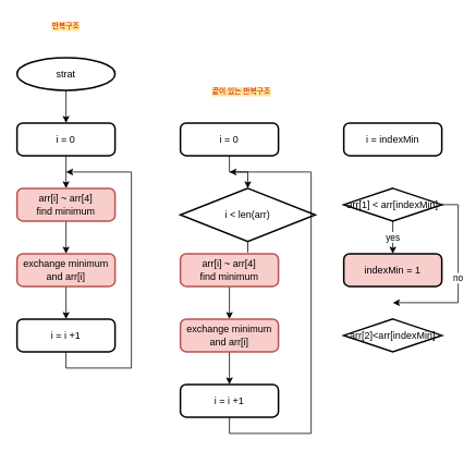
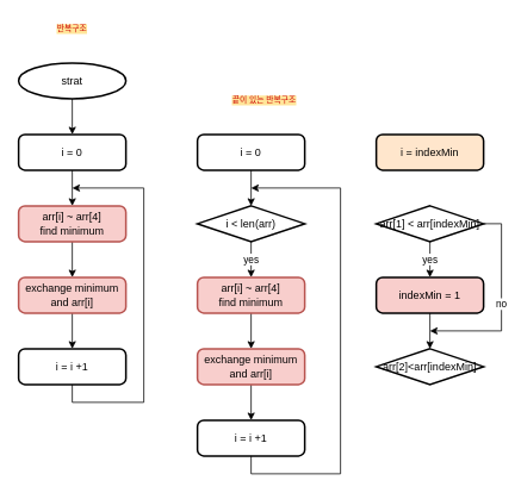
  <mxCell id="0" />
  <mxCell id="1" parent="0" />
  <mxCell id="2" value="" style="edgeStyle=orthogonalEdgeStyle;rounded=0;orthogonalLoop=1;jettySize=auto;html=1;" edge="1" parent="1" source="3" target="15"><mxGeometry relative="1" as="geometry" /></mxCell>
  <mxCell id="3" value="strat" style="strokeWidth=2;html=1;shape=mxgraph.flowchart.start_1;whiteSpace=wrap;" parent="1" vertex="1"><mxGeometry x="20" y="70" width="120" height="40" as="geometry" /></mxCell>
  <mxCell id="4" value="" style="edgeStyle=orthogonalEdgeStyle;rounded=0;orthogonalLoop=1;jettySize=auto;html=1;" edge="1" parent="1" source="5" target="11"><mxGeometry relative="1" as="geometry" /></mxCell>
  <mxCell id="5" value="arr[i] ~ arr[4]&lt;br&gt;find minimum" style="rounded=1;whiteSpace=wrap;html=1;absoluteArcSize=1;arcSize=14;strokeWidth=2;fillColor=#f8cecc;strokeColor=#b85450;" parent="1" vertex="1"><mxGeometry x="20" y="230" width="120" height="40" as="geometry" /></mxCell>
  <mxCell id="6" value="yes" style="edgeStyle=orthogonalEdgeStyle;rounded=0;orthogonalLoop=1;jettySize=auto;html=1;" edge="1" parent="1" source="7"><mxGeometry relative="1" as="geometry"><mxPoint x="280" y="310" as="targetPoint" /></mxGeometry></mxCell>
- <mxCell id="7" value="i &amp;lt; len(arr)" style="strokeWidth=2;html=1;shape=mxgraph.flowchart.decision;whiteSpace=wrap;" parent="1" vertex="1"><mxGeometry x="220" y="230" width="165" height="65" as="geometry" /></mxCell>
+ <mxCell id="7" value="i &amp;lt; len(arr)" style="strokeWidth=2;html=1;shape=mxgraph.flowchart.decision;whiteSpace=wrap;" parent="1" vertex="1"><mxGeometry x="220" y="230" width="120" height="40" as="geometry" /></mxCell>
  <mxCell id="8" value="&lt;font face=&quot;helvetica&quot;&gt;반복구조&lt;/font&gt;" style="text;whiteSpace=wrap;html=1;fillColor=none;strokeColor=none;fontColor=#CC0000;fontSize=9;labelBackgroundColor=#FFE599;align=center;" parent="1" vertex="1"><mxGeometry x="45" y="20" width="70" height="20" as="geometry" /></mxCell>
  <mxCell id="9" value="&lt;span style=&quot;font-family: &amp;#34;helvetica&amp;#34; ; font-size: 9px ; font-style: normal ; font-weight: 400 ; letter-spacing: normal ; text-indent: 0px ; text-transform: none ; word-spacing: 0px ; display: inline ; float: none&quot;&gt;끝이 있는 반복구조&lt;/span&gt;" style="text;whiteSpace=wrap;html=1;fillColor=none;strokeColor=none;fontColor=#CC0000;fontSize=9;labelBackgroundColor=#FFE599;align=center;" parent="1" vertex="1"><mxGeometry x="255" y="100" width="80" height="30" as="geometry" /></mxCell>
  <mxCell id="10" value="" style="edgeStyle=orthogonalEdgeStyle;rounded=0;orthogonalLoop=1;jettySize=auto;html=1;" edge="1" parent="1" source="11" target="13"><mxGeometry relative="1" as="geometry" /></mxCell>
  <mxCell id="11" value="exchange minimum and arr[i]" style="rounded=1;whiteSpace=wrap;html=1;absoluteArcSize=1;arcSize=14;strokeWidth=2;fillColor=#f8cecc;strokeColor=#b85450;" vertex="1" parent="1"><mxGeometry x="20" y="310" width="120" height="40" as="geometry" /></mxCell>
  <mxCell id="12" style="edgeStyle=orthogonalEdgeStyle;rounded=0;orthogonalLoop=1;jettySize=auto;html=1;" edge="1" parent="1" source="13"><mxGeometry relative="1" as="geometry"><mxPoint x="80" y="210" as="targetPoint" /><Array as="points"><mxPoint x="80" y="450" /><mxPoint x="160" y="450" /><mxPoint x="160" y="210" /></Array></mxGeometry></mxCell>
  <mxCell id="13" value="i = i +1" style="rounded=1;whiteSpace=wrap;html=1;absoluteArcSize=1;arcSize=14;strokeWidth=2;" vertex="1" parent="1"><mxGeometry x="20" y="390" width="120" height="40" as="geometry" /></mxCell>
  <mxCell id="14" value="" style="edgeStyle=orthogonalEdgeStyle;rounded=0;orthogonalLoop=1;jettySize=auto;html=1;" edge="1" parent="1" source="15" target="5"><mxGeometry relative="1" as="geometry" /></mxCell>
  <mxCell id="15" value="i = 0" style="rounded=1;whiteSpace=wrap;html=1;absoluteArcSize=1;arcSize=14;strokeWidth=2;" vertex="1" parent="1"><mxGeometry x="20" y="150" width="120" height="40" as="geometry" /></mxCell>
  <mxCell id="16" value="" style="edgeStyle=orthogonalEdgeStyle;rounded=0;orthogonalLoop=1;jettySize=auto;html=1;" edge="1" parent="1" source="17" target="19"><mxGeometry relative="1" as="geometry" /></mxCell>
  <mxCell id="17" value="arr[i] ~ arr[4]&lt;br&gt;find minimum" style="rounded=1;whiteSpace=wrap;html=1;absoluteArcSize=1;arcSize=14;strokeWidth=2;fillColor=#f8cecc;strokeColor=#b85450;" vertex="1" parent="1"><mxGeometry x="220" y="310" width="120" height="40" as="geometry" /></mxCell>
  <mxCell id="18" value="" style="edgeStyle=orthogonalEdgeStyle;rounded=0;orthogonalLoop=1;jettySize=auto;html=1;" edge="1" parent="1" source="19" target="20"><mxGeometry relative="1" as="geometry" /></mxCell>
  <mxCell id="19" value="exchange minimum and arr[i]" style="rounded=1;whiteSpace=wrap;html=1;absoluteArcSize=1;arcSize=14;strokeWidth=2;fillColor=#f8cecc;strokeColor=#b85450;" vertex="1" parent="1"><mxGeometry x="220" y="390" width="120" height="40" as="geometry" /></mxCell>
  <mxCell id="20" value="i = i +1" style="rounded=1;whiteSpace=wrap;html=1;absoluteArcSize=1;arcSize=14;strokeWidth=2;" vertex="1" parent="1"><mxGeometry x="220" y="470" width="120" height="40" as="geometry" /></mxCell>
  <mxCell id="21" value="" style="edgeStyle=orthogonalEdgeStyle;rounded=0;orthogonalLoop=1;jettySize=auto;html=1;" edge="1" parent="1" source="22" target="7"><mxGeometry relative="1" as="geometry" /></mxCell>
  <mxCell id="22" value="i = 0" style="rounded=1;whiteSpace=wrap;html=1;absoluteArcSize=1;arcSize=14;strokeWidth=2;" vertex="1" parent="1"><mxGeometry x="220" y="150" width="120" height="40" as="geometry" /></mxCell>
  <mxCell id="23" style="edgeStyle=orthogonalEdgeStyle;rounded=0;orthogonalLoop=1;jettySize=auto;html=1;" edge="1" parent="1"><mxGeometry relative="1" as="geometry"><mxPoint x="280.043" y="509.98" as="sourcePoint" /><mxPoint x="280" y="210" as="targetPoint" /><Array as="points"><mxPoint x="280" y="530" /><mxPoint x="380" y="530" /><mxPoint x="380" y="210" /><mxPoint x="280" y="210" /></Array></mxGeometry></mxCell>
  <mxCell id="24" value="yes" style="edgeStyle=orthogonalEdgeStyle;rounded=0;orthogonalLoop=1;jettySize=auto;html=1;" edge="1" parent="1" source="26"><mxGeometry relative="1" as="geometry"><mxPoint x="480" y="310" as="targetPoint" /></mxGeometry></mxCell>
  <mxCell id="25" value="no" style="edgeStyle=orthogonalEdgeStyle;rounded=0;orthogonalLoop=1;jettySize=auto;html=1;exitX=1;exitY=0.5;exitDx=0;exitDy=0;exitPerimeter=0;" edge="1" parent="1" source="26"><mxGeometry relative="1" as="geometry"><mxPoint x="600" y="260" as="sourcePoint" /><mxPoint x="480" y="370" as="targetPoint" /><Array as="points"><mxPoint x="560" y="250" /><mxPoint x="560" y="370" /></Array></mxGeometry></mxCell>
  <mxCell id="26" value="arr[1] &amp;lt; arr[indexMin]" style="strokeWidth=2;html=1;shape=mxgraph.flowchart.decision;whiteSpace=wrap;" vertex="1" parent="1"><mxGeometry x="420" y="230" width="120" height="40" as="geometry" /></mxCell>
+ <mxCell id="27" value="" style="edgeStyle=orthogonalEdgeStyle;rounded=0;orthogonalLoop=1;jettySize=auto;html=1;" edge="1" parent="1" source="28" target="30"><mxGeometry relative="1" as="geometry" /></mxCell>
  <mxCell id="28" value="indexMin = 1" style="rounded=1;whiteSpace=wrap;html=1;absoluteArcSize=1;arcSize=14;strokeWidth=2;fillColor=#f8cecc;" vertex="1" parent="1"><mxGeometry x="420" y="310" width="120" height="40" as="geometry" /></mxCell>
- <mxCell id="29" value="i = indexMin" style="rounded=1;whiteSpace=wrap;html=1;absoluteArcSize=1;arcSize=14;strokeWidth=2;" vertex="1" parent="1"><mxGeometry x="420" y="150" width="120" height="40" as="geometry" /></mxCell>
+ <mxCell id="29" value="i = indexMin" style="rounded=1;whiteSpace=wrap;html=1;absoluteArcSize=1;arcSize=14;strokeWidth=2;fillColor=#ffe6cc;" vertex="1" parent="1"><mxGeometry x="420" y="150" width="120" height="40" as="geometry" /></mxCell>
  <mxCell id="30" value="arr[2]&amp;lt;arr[indexMin]" style="strokeWidth=2;html=1;shape=mxgraph.flowchart.decision;whiteSpace=wrap;" vertex="1" parent="1"><mxGeometry x="420" y="390" width="120" height="40" as="geometry" /></mxCell>
